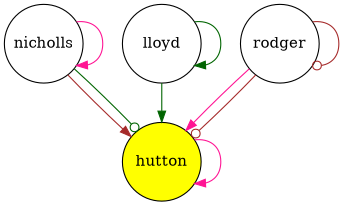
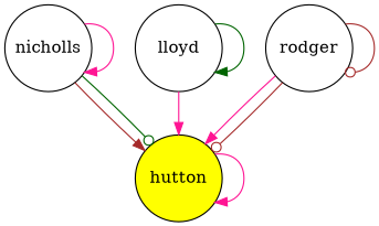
  digraph {
    node [fillcolor=white fixedsize=true shape=circle style=filled]
    edge [arrowhead=normal color=deeppink penwidth=1]
    nicholls [height=1 width=1]
    hutton [fillcolor=yellow height=1 width=1]
    lloyd [height=1 width=1]
    rodger [height=1 width=1]
    nicholls -> nicholls
    nicholls -> hutton [color=brown]
    nicholls -> hutton [arrowhead=odot color=darkgreen]
    hutton -> hutton
-   lloyd -> hutton [color=darkgreen]
+   lloyd -> hutton
    lloyd -> lloyd [color=darkgreen]
    rodger -> hutton
    rodger -> hutton [arrowhead=odot color=brown]
    rodger -> rodger [arrowhead=odot color=brown]
  }
